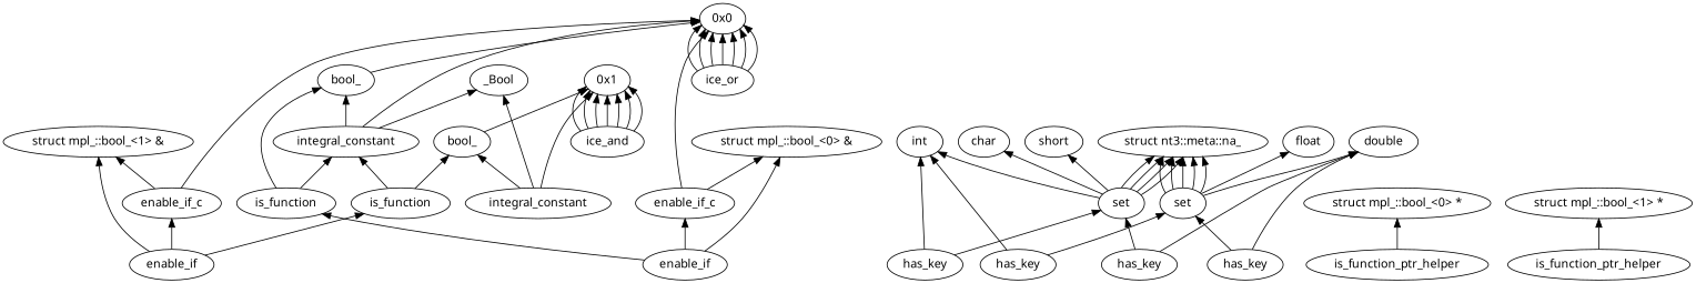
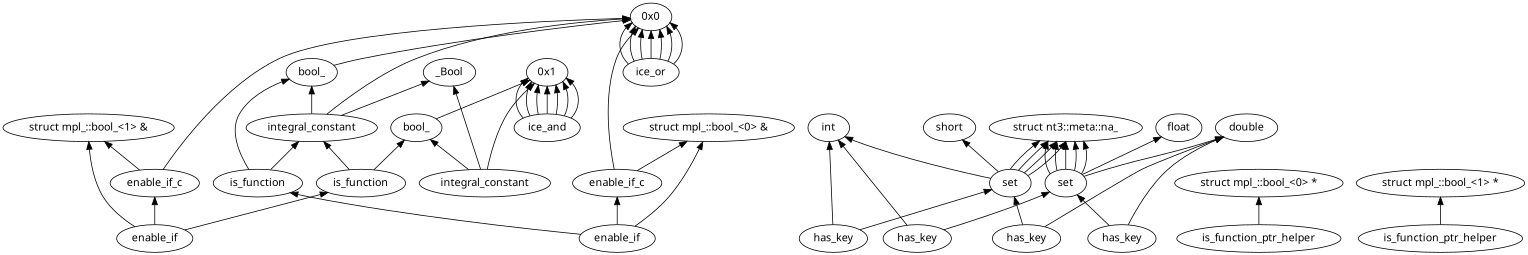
  digraph {
    fontname="Noto Sans"
    rankdir=BT
    node [fontname="Noto Sans"]
    edge [fontname="Noto Sans"]
    n1 [label=_Bool]
-   n2 [label=char]
    n3 [label=short]
    n4 [label=int]
    n5 [label=float]
    n6 [label=double]
    n7 [label="struct nt3::meta::na_"]
    n8 [label="struct mpl_::bool_&lt;0&gt; &amp;"]
    n9 [label="struct mpl_::bool_&lt;0&gt; *"]
    n10 [label="struct mpl_::bool_&lt;1&gt; &amp;"]
    n11 [label="struct mpl_::bool_&lt;1&gt; *"]
    n12 [label=set]
    n13 [label=ice_or]
    n14 [label="0x0"]
    n15 [label=is_function_ptr_helper]
    n16 [label=enable_if]
    n17 [label=enable_if_c]
    n18 [label=is_function]
    n19 [label=integral_constant]
    n20 [label=bool_]
    n21 [label=set]
    n22 [label=enable_if]
    n23 [label=enable_if_c]
    n24 [label=is_function]
    n25 [label=bool_]
    n26 [label="0x1"]
    n27 [label=ice_and]
    n28 [label=is_function_ptr_helper]
    n29 [label=integral_constant]
    n30 [label=has_key]
    n31 [label=has_key]
    n32 [label=has_key]
    n33 [label=has_key]
    n12 -> n5
    n12 -> n6
    n12 -> n7
    n12 -> n7
    n12 -> n7
    n12 -> n7
    n12 -> n7
    n13 -> n14
    n13 -> n14
    n13 -> n14
    n13 -> n14
    n13 -> n14
    n13 -> n14
    n13 -> n14
    n15 -> n9
    n16 -> n10
    n16 -> n17
    n16 -> n18
    n17 -> n10
    n17 -> n14
    n18 -> n19
    n18 -> n20
    n19 -> n1
    n19 -> n14
    n19 -> n25
    n20 -> n26
-   n21 -> n2
    n21 -> n3
    n21 -> n4
    n21 -> n7
    n21 -> n7
    n21 -> n7
    n21 -> n7
    n22 -> n8
    n22 -> n23
    n22 -> n24
    n23 -> n8
    n23 -> n14
    n24 -> n19
    n24 -> n25
    n25 -> n14
    n27 -> n26
    n27 -> n26
    n27 -> n26
    n27 -> n26
    n27 -> n26
    n27 -> n26
    n27 -> n26
    n28 -> n11
    n29 -> n1
    n29 -> n20
    n29 -> n26
    n30 -> n6
    n30 -> n21
    n31 -> n4
    n31 -> n21
    n32 -> n6
    n32 -> n12
    n33 -> n4
    n33 -> n12
  }
